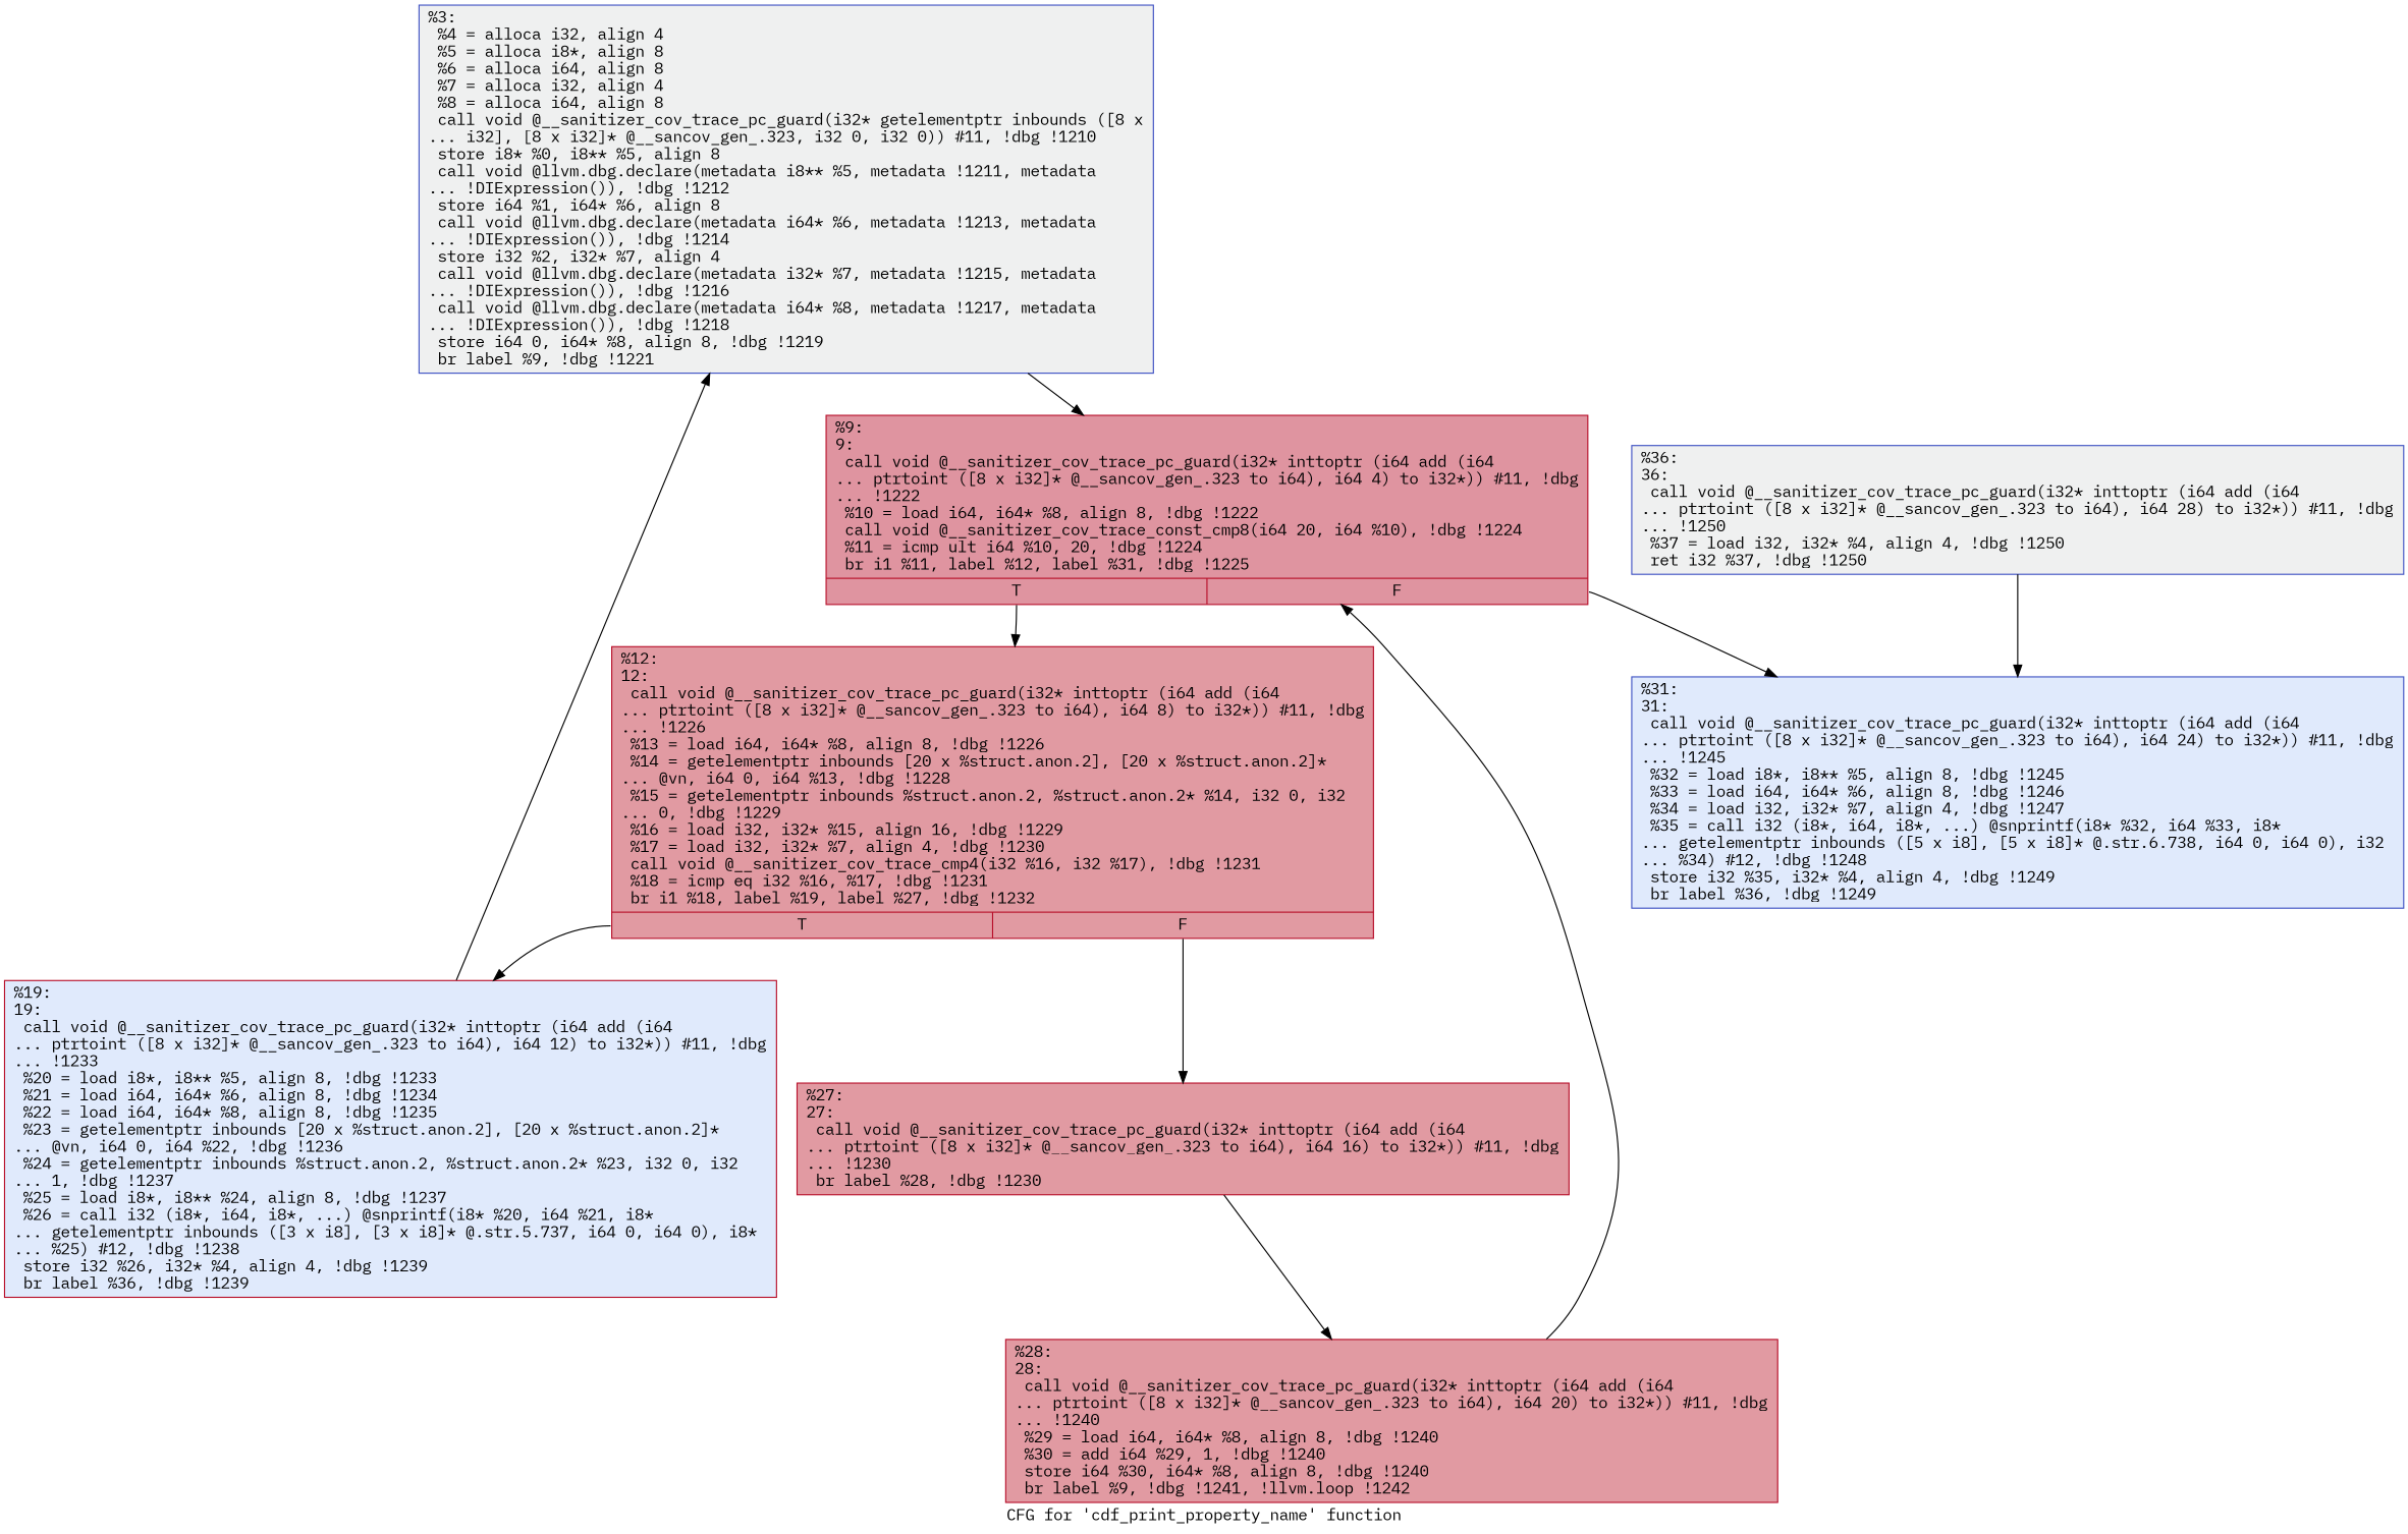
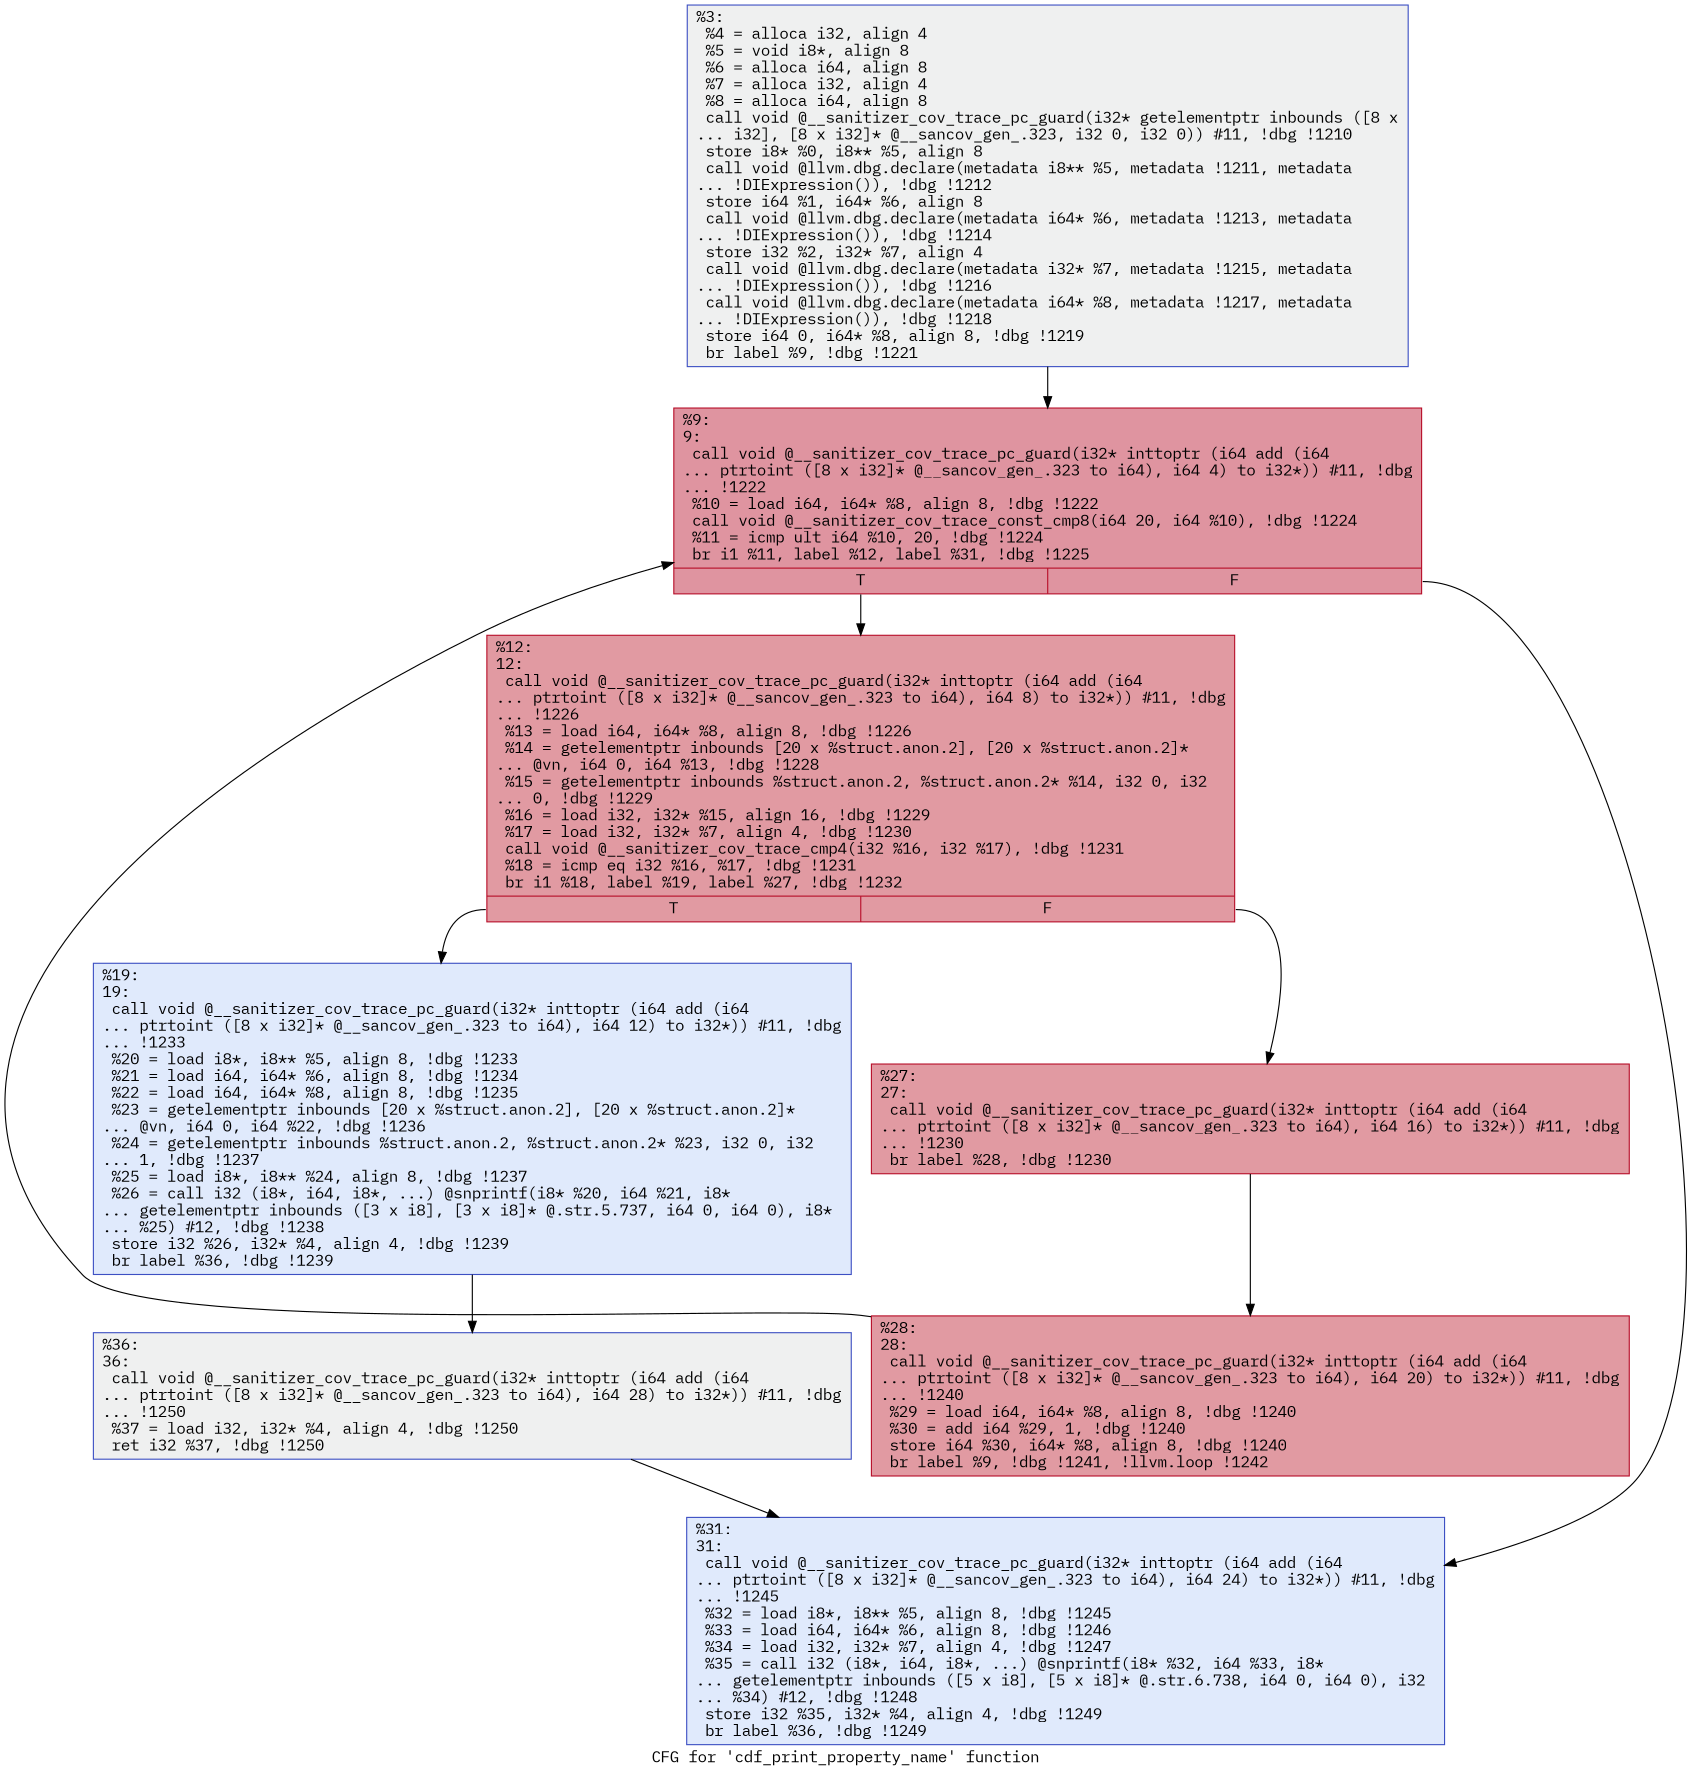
  digraph {
    fontname="IBM Plex Mono"
    label="CFG for 'cdf_print_property_name' function"
    node [color="#3d50c3ff" fillcolor="#bb1b2c70" fontname="IBM Plex Mono" shape=record style=filled]
    edge [fontname="IBM Plex Mono"]
-   n1 [fillcolor="#dbdcde70" label="{%3:\l  %4 = alloca i32, align 4\l  %5 = alloca i8*, align 8\l  %6 = alloca i64, align 8\l  %7 = alloca i32, align 4\l  %8 = alloca i64, align 8\l  call void @__sanitizer_cov_trace_pc_guard(i32* getelementptr inbounds ([8 x\l... i32], [8 x i32]* @__sancov_gen_.323, i32 0, i32 0)) #11, !dbg !1210\l  store i8* %0, i8** %5, align 8\l  call void @llvm.dbg.declare(metadata i8** %5, metadata !1211, metadata\l... !DIExpression()), !dbg !1212\l  store i64 %1, i64* %6, align 8\l  call void @llvm.dbg.declare(metadata i64* %6, metadata !1213, metadata\l... !DIExpression()), !dbg !1214\l  store i32 %2, i32* %7, align 4\l  call void @llvm.dbg.declare(metadata i32* %7, metadata !1215, metadata\l... !DIExpression()), !dbg !1216\l  call void @llvm.dbg.declare(metadata i64* %8, metadata !1217, metadata\l... !DIExpression()), !dbg !1218\l  store i64 0, i64* %8, align 8, !dbg !1219\l  br label %9, !dbg !1221\l}"]
+   n1 [fillcolor="#dbdcde70" label="{%3:\l  %4 = alloca i32, align 4\l  %5 = void i8*, align 8\l  %6 = alloca i64, align 8\l  %7 = alloca i32, align 4\l  %8 = alloca i64, align 8\l  call void @__sanitizer_cov_trace_pc_guard(i32* getelementptr inbounds ([8 x\l... i32], [8 x i32]* @__sancov_gen_.323, i32 0, i32 0)) #11, !dbg !1210\l  store i8* %0, i8** %5, align 8\l  call void @llvm.dbg.declare(metadata i8** %5, metadata !1211, metadata\l... !DIExpression()), !dbg !1212\l  store i64 %1, i64* %6, align 8\l  call void @llvm.dbg.declare(metadata i64* %6, metadata !1213, metadata\l... !DIExpression()), !dbg !1214\l  store i32 %2, i32* %7, align 4\l  call void @llvm.dbg.declare(metadata i32* %7, metadata !1215, metadata\l... !DIExpression()), !dbg !1216\l  call void @llvm.dbg.declare(metadata i64* %8, metadata !1217, metadata\l... !DIExpression()), !dbg !1218\l  store i64 0, i64* %8, align 8, !dbg !1219\l  br label %9, !dbg !1221\l}"]
    n2 [color="#b70d28ff" fillcolor="#b70d2870" label="{%9:\l9:                                                \l  call void @__sanitizer_cov_trace_pc_guard(i32* inttoptr (i64 add (i64\l... ptrtoint ([8 x i32]* @__sancov_gen_.323 to i64), i64 4) to i32*)) #11, !dbg\l... !1222\l  %10 = load i64, i64* %8, align 8, !dbg !1222\l  call void @__sanitizer_cov_trace_const_cmp8(i64 20, i64 %10), !dbg !1224\l  %11 = icmp ult i64 %10, 20, !dbg !1224\l  br i1 %11, label %12, label %31, !dbg !1225\l|{<s0>T|<s1>F}}"]
    n3 [color="#b70d28ff" label="{%12:\l12:                                               \l  call void @__sanitizer_cov_trace_pc_guard(i32* inttoptr (i64 add (i64\l... ptrtoint ([8 x i32]* @__sancov_gen_.323 to i64), i64 8) to i32*)) #11, !dbg\l... !1226\l  %13 = load i64, i64* %8, align 8, !dbg !1226\l  %14 = getelementptr inbounds [20 x %struct.anon.2], [20 x %struct.anon.2]*\l... @vn, i64 0, i64 %13, !dbg !1228\l  %15 = getelementptr inbounds %struct.anon.2, %struct.anon.2* %14, i32 0, i32\l... 0, !dbg !1229\l  %16 = load i32, i32* %15, align 16, !dbg !1229\l  %17 = load i32, i32* %7, align 4, !dbg !1230\l  call void @__sanitizer_cov_trace_cmp4(i32 %16, i32 %17), !dbg !1231\l  %18 = icmp eq i32 %16, %17, !dbg !1231\l  br i1 %18, label %19, label %27, !dbg !1232\l|{<s0>T|<s1>F}}"]
    n4 [fillcolor="#b9d0f970" label="{%31:\l31:                                               \l  call void @__sanitizer_cov_trace_pc_guard(i32* inttoptr (i64 add (i64\l... ptrtoint ([8 x i32]* @__sancov_gen_.323 to i64), i64 24) to i32*)) #11, !dbg\l... !1245\l  %32 = load i8*, i8** %5, align 8, !dbg !1245\l  %33 = load i64, i64* %6, align 8, !dbg !1246\l  %34 = load i32, i32* %7, align 4, !dbg !1247\l  %35 = call i32 (i8*, i64, i8*, ...) @snprintf(i8* %32, i64 %33, i8*\l... getelementptr inbounds ([5 x i8], [5 x i8]* @.str.6.738, i64 0, i64 0), i32\l... %34) #12, !dbg !1248\l  store i32 %35, i32* %4, align 4, !dbg !1249\l  br label %36, !dbg !1249\l}"]
-   n5 [color="#b70d28ff" fillcolor="#b9d0f970" label="{%19:\l19:                                               \l  call void @__sanitizer_cov_trace_pc_guard(i32* inttoptr (i64 add (i64\l... ptrtoint ([8 x i32]* @__sancov_gen_.323 to i64), i64 12) to i32*)) #11, !dbg\l... !1233\l  %20 = load i8*, i8** %5, align 8, !dbg !1233\l  %21 = load i64, i64* %6, align 8, !dbg !1234\l  %22 = load i64, i64* %8, align 8, !dbg !1235\l  %23 = getelementptr inbounds [20 x %struct.anon.2], [20 x %struct.anon.2]*\l... @vn, i64 0, i64 %22, !dbg !1236\l  %24 = getelementptr inbounds %struct.anon.2, %struct.anon.2* %23, i32 0, i32\l... 1, !dbg !1237\l  %25 = load i8*, i8** %24, align 8, !dbg !1237\l  %26 = call i32 (i8*, i64, i8*, ...) @snprintf(i8* %20, i64 %21, i8*\l... getelementptr inbounds ([3 x i8], [3 x i8]* @.str.5.737, i64 0, i64 0), i8*\l... %25) #12, !dbg !1238\l  store i32 %26, i32* %4, align 4, !dbg !1239\l  br label %36, !dbg !1239\l}"]
+   n5 [fillcolor="#b9d0f970" label="{%19:\l19:                                               \l  call void @__sanitizer_cov_trace_pc_guard(i32* inttoptr (i64 add (i64\l... ptrtoint ([8 x i32]* @__sancov_gen_.323 to i64), i64 12) to i32*)) #11, !dbg\l... !1233\l  %20 = load i8*, i8** %5, align 8, !dbg !1233\l  %21 = load i64, i64* %6, align 8, !dbg !1234\l  %22 = load i64, i64* %8, align 8, !dbg !1235\l  %23 = getelementptr inbounds [20 x %struct.anon.2], [20 x %struct.anon.2]*\l... @vn, i64 0, i64 %22, !dbg !1236\l  %24 = getelementptr inbounds %struct.anon.2, %struct.anon.2* %23, i32 0, i32\l... 1, !dbg !1237\l  %25 = load i8*, i8** %24, align 8, !dbg !1237\l  %26 = call i32 (i8*, i64, i8*, ...) @snprintf(i8* %20, i64 %21, i8*\l... getelementptr inbounds ([3 x i8], [3 x i8]* @.str.5.737, i64 0, i64 0), i8*\l... %25) #12, !dbg !1238\l  store i32 %26, i32* %4, align 4, !dbg !1239\l  br label %36, !dbg !1239\l}"]
    n6 [color="#b70d28ff" label="{%27:\l27:                                               \l  call void @__sanitizer_cov_trace_pc_guard(i32* inttoptr (i64 add (i64\l... ptrtoint ([8 x i32]* @__sancov_gen_.323 to i64), i64 16) to i32*)) #11, !dbg\l... !1230\l  br label %28, !dbg !1230\l}"]
    n7 [fillcolor="#dbdcde70" label="{%36:\l36:                                               \l  call void @__sanitizer_cov_trace_pc_guard(i32* inttoptr (i64 add (i64\l... ptrtoint ([8 x i32]* @__sancov_gen_.323 to i64), i64 28) to i32*)) #11, !dbg\l... !1250\l  %37 = load i32, i32* %4, align 4, !dbg !1250\l  ret i32 %37, !dbg !1250\l}"]
    n8 [color="#b70d28ff" label="{%28:\l28:                                               \l  call void @__sanitizer_cov_trace_pc_guard(i32* inttoptr (i64 add (i64\l... ptrtoint ([8 x i32]* @__sancov_gen_.323 to i64), i64 20) to i32*)) #11, !dbg\l... !1240\l  %29 = load i64, i64* %8, align 8, !dbg !1240\l  %30 = add i64 %29, 1, !dbg !1240\l  store i64 %30, i64* %8, align 8, !dbg !1240\l  br label %9, !dbg !1241, !llvm.loop !1242\l}"]
    n1 -> n2
    n2 -> n3 [tailport=s0]
    n2 -> n4 [tailport=s1]
    n3 -> n5 [tailport=s0]
    n3 -> n6 [tailport=s1]
-   n5 -> n1
+   n5 -> n7
    n6 -> n8
    n7 -> n4
    n8 -> n2
  }
